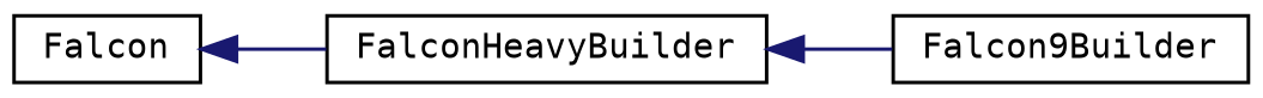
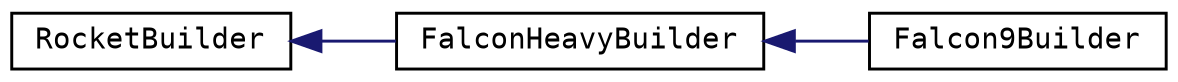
  digraph {
    fontname="DejaVu Sans Mono"
    rankdir=LR
    node [color=black fillcolor=white fontname="DejaVu Sans Mono" fontsize=10 shape=record style=filled]
    edge [color=midnightblue dir=back fontname="DejaVu Sans Mono" fontsize=10 labelfontname=Helvetica labelfontsize=10 style=solid]
-   n1 [height=0.2 label=Falcon width=0.4]
+   n1 [height=0.2 label=RocketBuilder width=0.4]
    n2 [height=0.2 label=FalconHeavyBuilder width=0.4]
    n3 [height=0.2 label=Falcon9Builder width=0.4]
    n1 -> n2
    n2 -> n3
  }
